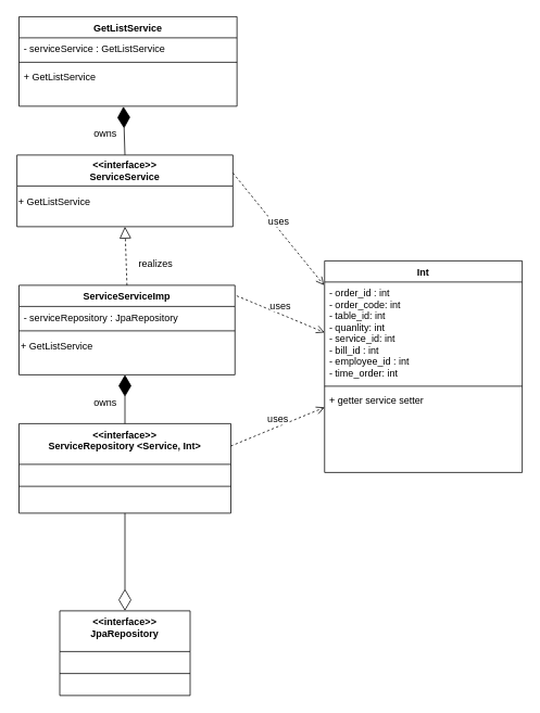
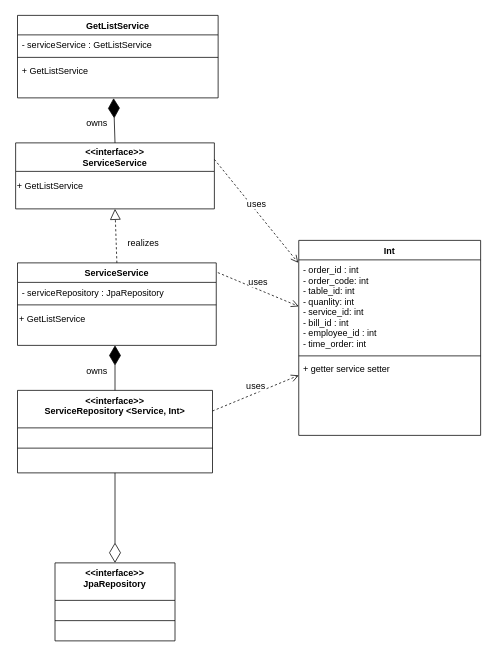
  <mxCell id="0" />
  <mxCell id="1" parent="0" />
  <mxCell id="2" value="&lt;&lt;interface&gt;&gt;&#10;JpaRepository&#10;&#10;&#10;" style="swimlane;fontStyle=1;align=center;verticalAlign=top;childLayout=stackLayout;horizontal=1;startSize=50;horizontalStack=0;resizeParent=1;resizeLast=0;collapsible=1;marginBottom=0;rounded=0;shadow=0;strokeWidth=1;" vertex="1" parent="1"><mxGeometry x="72.5" y="750" width="160" height="104" as="geometry"><mxRectangle x="230" y="140" width="160" height="26" as="alternateBounds" /></mxGeometry></mxCell>
  <mxCell id="3" value="" style="line;html=1;strokeWidth=1;align=left;verticalAlign=middle;spacingTop=-1;spacingLeft=3;spacingRight=3;rotatable=0;labelPosition=right;points=[];portConstraint=eastwest;" vertex="1" parent="2"><mxGeometry y="50" width="160" height="54" as="geometry" /></mxCell>
  <mxCell id="4" value="&lt;&lt;interface&gt;&gt;&#10;ServiceRepository &lt;Service, Int&gt;" style="swimlane;fontStyle=1;align=center;verticalAlign=top;childLayout=stackLayout;horizontal=1;startSize=50;horizontalStack=0;resizeParent=1;resizeLast=0;collapsible=1;marginBottom=0;rounded=0;shadow=0;strokeWidth=1;" vertex="1" parent="1"><mxGeometry x="22.5" y="520" width="260" height="110" as="geometry"><mxRectangle x="130" y="380" width="160" height="26" as="alternateBounds" /></mxGeometry></mxCell>
  <mxCell id="5" value="" style="line;html=1;strokeWidth=1;align=left;verticalAlign=middle;spacingTop=-1;spacingLeft=3;spacingRight=3;rotatable=0;labelPosition=right;points=[];portConstraint=eastwest;" vertex="1" parent="4"><mxGeometry y="50" width="260" height="54" as="geometry" /></mxCell>
  <mxCell id="6" value="Int" style="swimlane;fontStyle=1;align=center;verticalAlign=top;childLayout=stackLayout;horizontal=1;startSize=26;horizontalStack=0;resizeParent=1;resizeLast=0;collapsible=1;marginBottom=0;rounded=0;shadow=0;strokeWidth=1;" vertex="1" parent="1"><mxGeometry x="397.5" y="320" width="242.5" height="260" as="geometry"><mxRectangle x="550" y="140" width="160" height="26" as="alternateBounds" /></mxGeometry></mxCell>
  <mxCell id="7" value="- order_id : int&#10;- order_code: int&#10;- table_id: int&#10;- quanlity: int&#10;- service_id: int&#10;- bill_id : int&#10;- employee_id : int&#10;- time_order: int" style="text;align=left;verticalAlign=top;spacingLeft=4;spacingRight=4;overflow=hidden;rotatable=0;points=[[0,0.5],[1,0.5]];portConstraint=eastwest;" vertex="1" parent="6"><mxGeometry y="26" width="242.5" height="124" as="geometry" /></mxCell>
  <mxCell id="8" value="" style="line;html=1;strokeWidth=1;align=left;verticalAlign=middle;spacingTop=-1;spacingLeft=3;spacingRight=3;rotatable=0;labelPosition=right;points=[];portConstraint=eastwest;" vertex="1" parent="6"><mxGeometry y="150" width="242.5" height="8" as="geometry" /></mxCell>
  <mxCell id="9" value="+ getter service setter" style="text;align=left;verticalAlign=top;spacingLeft=4;spacingRight=4;overflow=hidden;rotatable=0;points=[[0,0.5],[1,0.5]];portConstraint=eastwest;" vertex="1" parent="6"><mxGeometry y="158" width="242.5" height="44" as="geometry" /></mxCell>
  <mxCell id="10" value="" style="endArrow=diamondThin;endFill=0;endSize=24;html=1;rounded=0;exitX=0.5;exitY=1;exitDx=0;exitDy=0;entryX=0.5;entryY=0;entryDx=0;entryDy=0;" edge="1" parent="1" source="4" target="2"><mxGeometry width="160" relative="1" as="geometry"><mxPoint x="173.18" y="460.676" as="sourcePoint" /><mxPoint x="457.5" y="510" as="targetPoint" /><Array as="points" /></mxGeometry></mxCell>
- <mxCell id="11" value="ServiceServiceImp" style="swimlane;fontStyle=1;align=center;verticalAlign=top;childLayout=stackLayout;horizontal=1;startSize=26;horizontalStack=0;resizeParent=1;resizeLast=0;collapsible=1;marginBottom=0;rounded=0;shadow=0;strokeWidth=1;" vertex="1" parent="1"><mxGeometry x="22.5" y="350" width="265" height="110" as="geometry"><mxRectangle x="550" y="140" width="160" height="26" as="alternateBounds" /></mxGeometry></mxCell>
+ <mxCell id="11" value="ServiceService" style="swimlane;fontStyle=1;align=center;verticalAlign=top;childLayout=stackLayout;horizontal=1;startSize=26;horizontalStack=0;resizeParent=1;resizeLast=0;collapsible=1;marginBottom=0;rounded=0;shadow=0;strokeWidth=1;" vertex="1" parent="1"><mxGeometry x="22.5" y="350" width="265" height="110" as="geometry"><mxRectangle x="550" y="140" width="160" height="26" as="alternateBounds" /></mxGeometry></mxCell>
  <mxCell id="12" value="- serviceRepository : JpaRepository" style="text;align=left;verticalAlign=top;spacingLeft=4;spacingRight=4;overflow=hidden;rotatable=0;points=[[0,0.5],[1,0.5]];portConstraint=eastwest;" vertex="1" parent="11"><mxGeometry y="26" width="265" height="26" as="geometry" /></mxCell>
  <mxCell id="13" value="" style="line;html=1;strokeWidth=1;align=left;verticalAlign=middle;spacingTop=-1;spacingLeft=3;spacingRight=3;rotatable=0;labelPosition=right;points=[];portConstraint=eastwest;" vertex="1" parent="11"><mxGeometry y="52" width="265" height="8" as="geometry" /></mxCell>
  <mxCell id="14" value="+ GetListService" style="text;html=1;align=left;verticalAlign=middle;resizable=0;points=[];autosize=1;strokeColor=none;fillColor=none;" vertex="1" parent="11"><mxGeometry y="60" width="265" height="30" as="geometry" /></mxCell>
  <mxCell id="15" value="" style="endArrow=diamondThin;endFill=1;endSize=24;html=1;rounded=0;exitX=0.5;exitY=0;exitDx=0;exitDy=0;" edge="1" parent="1" source="4"><mxGeometry width="160" relative="1" as="geometry"><mxPoint x="297.5" y="380" as="sourcePoint" /><mxPoint x="152.5" y="460" as="targetPoint" /></mxGeometry></mxCell>
  <mxCell id="16" value="&lt;&lt;interface&gt;&gt;&#10;ServiceService" style="swimlane;startSize=38;" vertex="1" parent="1"><mxGeometry x="20" y="190" width="265" height="88" as="geometry" /></mxCell>
  <mxCell id="17" value="+ GetListService" style="text;html=1;align=left;verticalAlign=middle;resizable=0;points=[];autosize=1;strokeColor=none;fillColor=none;" vertex="1" parent="16"><mxGeometry y="43" width="110" height="30" as="geometry" /></mxCell>
  <mxCell id="18" value="" style="endArrow=block;dashed=1;endFill=0;endSize=12;html=1;rounded=0;exitX=0.5;exitY=0;exitDx=0;exitDy=0;entryX=0.5;entryY=1;entryDx=0;entryDy=0;" edge="1" parent="1" source="11" target="16"><mxGeometry width="160" relative="1" as="geometry"><mxPoint x="297.5" y="270" as="sourcePoint" /><mxPoint x="457.5" y="270" as="targetPoint" /></mxGeometry></mxCell>
  <mxCell id="19" value="GetListService" style="swimlane;fontStyle=1;align=center;verticalAlign=top;childLayout=stackLayout;horizontal=1;startSize=26;horizontalStack=0;resizeParent=1;resizeLast=0;collapsible=1;marginBottom=0;rounded=0;shadow=0;strokeWidth=1;" vertex="1" parent="1"><mxGeometry x="22.5" y="20" width="267.5" height="110" as="geometry"><mxRectangle x="550" y="140" width="160" height="26" as="alternateBounds" /></mxGeometry></mxCell>
  <mxCell id="20" value="- serviceService : GetListService" style="text;align=left;verticalAlign=top;spacingLeft=4;spacingRight=4;overflow=hidden;rotatable=0;points=[[0,0.5],[1,0.5]];portConstraint=eastwest;" vertex="1" parent="19"><mxGeometry y="26" width="267.5" height="26" as="geometry" /></mxCell>
  <mxCell id="21" value="" style="line;html=1;strokeWidth=1;align=left;verticalAlign=middle;spacingTop=-1;spacingLeft=3;spacingRight=3;rotatable=0;labelPosition=right;points=[];portConstraint=eastwest;" vertex="1" parent="19"><mxGeometry y="52" width="267.5" height="8" as="geometry" /></mxCell>
  <mxCell id="22" value="+ GetListService" style="text;align=left;verticalAlign=top;spacingLeft=4;spacingRight=4;overflow=hidden;rotatable=0;points=[[0,0.5],[1,0.5]];portConstraint=eastwest;" vertex="1" parent="19"><mxGeometry y="60" width="267.5" height="50" as="geometry" /></mxCell>
  <mxCell id="23" value="" style="endArrow=diamondThin;endFill=1;endSize=24;html=1;rounded=0;exitX=0.5;exitY=0;exitDx=0;exitDy=0;entryX=0.479;entryY=1.007;entryDx=0;entryDy=0;entryPerimeter=0;" edge="1" parent="1" source="16" target="22"><mxGeometry width="160" relative="1" as="geometry"><mxPoint x="297.5" y="470" as="sourcePoint" /><mxPoint x="457.5" y="470" as="targetPoint" /></mxGeometry></mxCell>
  <mxCell id="24" value="&lt;span style=&quot;font-weight: normal;&quot;&gt;&lt;font style=&quot;font-size: 12px;&quot;&gt;owns&lt;/font&gt;&lt;/span&gt;" style="text;strokeColor=none;fillColor=none;html=1;fontSize=24;fontStyle=1;verticalAlign=middle;align=center;" vertex="1" parent="1"><mxGeometry x="107.5" y="150" width="40" height="20" as="geometry" /></mxCell>
  <mxCell id="25" value="&lt;span style=&quot;font-weight: normal;&quot;&gt;&lt;font style=&quot;font-size: 12px;&quot;&gt;owns&lt;/font&gt;&lt;/span&gt;" style="text;strokeColor=none;fillColor=none;html=1;fontSize=24;fontStyle=1;verticalAlign=middle;align=center;" vertex="1" parent="1"><mxGeometry x="107.5" y="480" width="40" height="20" as="geometry" /></mxCell>
  <mxCell id="26" value="&lt;span style=&quot;font-size: 12px; font-weight: 400;&quot;&gt;realizes&lt;/span&gt;" style="text;strokeColor=none;fillColor=none;html=1;fontSize=24;fontStyle=1;verticalAlign=middle;align=center;" vertex="1" parent="1"><mxGeometry x="161.5" y="310" width="56" height="20" as="geometry" /></mxCell>
  <mxCell id="27" value="uses" style="html=1;verticalAlign=bottom;endArrow=open;dashed=1;endSize=8;rounded=0;fontSize=12;exitX=1;exitY=0.25;exitDx=0;exitDy=0;entryX=-0.003;entryY=0.115;entryDx=0;entryDy=0;entryPerimeter=0;" edge="1" parent="1" source="16" target="6"><mxGeometry relative="1" as="geometry"><mxPoint x="57.5" y="420" as="sourcePoint" /><mxPoint x="-22.5" y="420" as="targetPoint" /></mxGeometry></mxCell>
  <mxCell id="28" value="uses" style="html=1;verticalAlign=bottom;endArrow=open;dashed=1;endSize=8;rounded=0;fontSize=12;exitX=1.008;exitY=0.118;exitDx=0;exitDy=0;exitPerimeter=0;entryX=0;entryY=0.5;entryDx=0;entryDy=0;" edge="1" parent="1" source="11" target="7"><mxGeometry relative="1" as="geometry"><mxPoint x="237.5" y="380" as="sourcePoint" /><mxPoint x="237.5" y="320" as="targetPoint" /></mxGeometry></mxCell>
  <mxCell id="29" value="uses" style="html=1;verticalAlign=bottom;endArrow=open;dashed=1;endSize=8;rounded=0;fontSize=12;entryX=0;entryY=0.5;entryDx=0;entryDy=0;exitX=1;exitY=0.25;exitDx=0;exitDy=0;" edge="1" parent="1" source="4" target="9"><mxGeometry relative="1" as="geometry"><mxPoint x="237.5" y="380" as="sourcePoint" /><mxPoint x="157.5" y="380" as="targetPoint" /></mxGeometry></mxCell>
